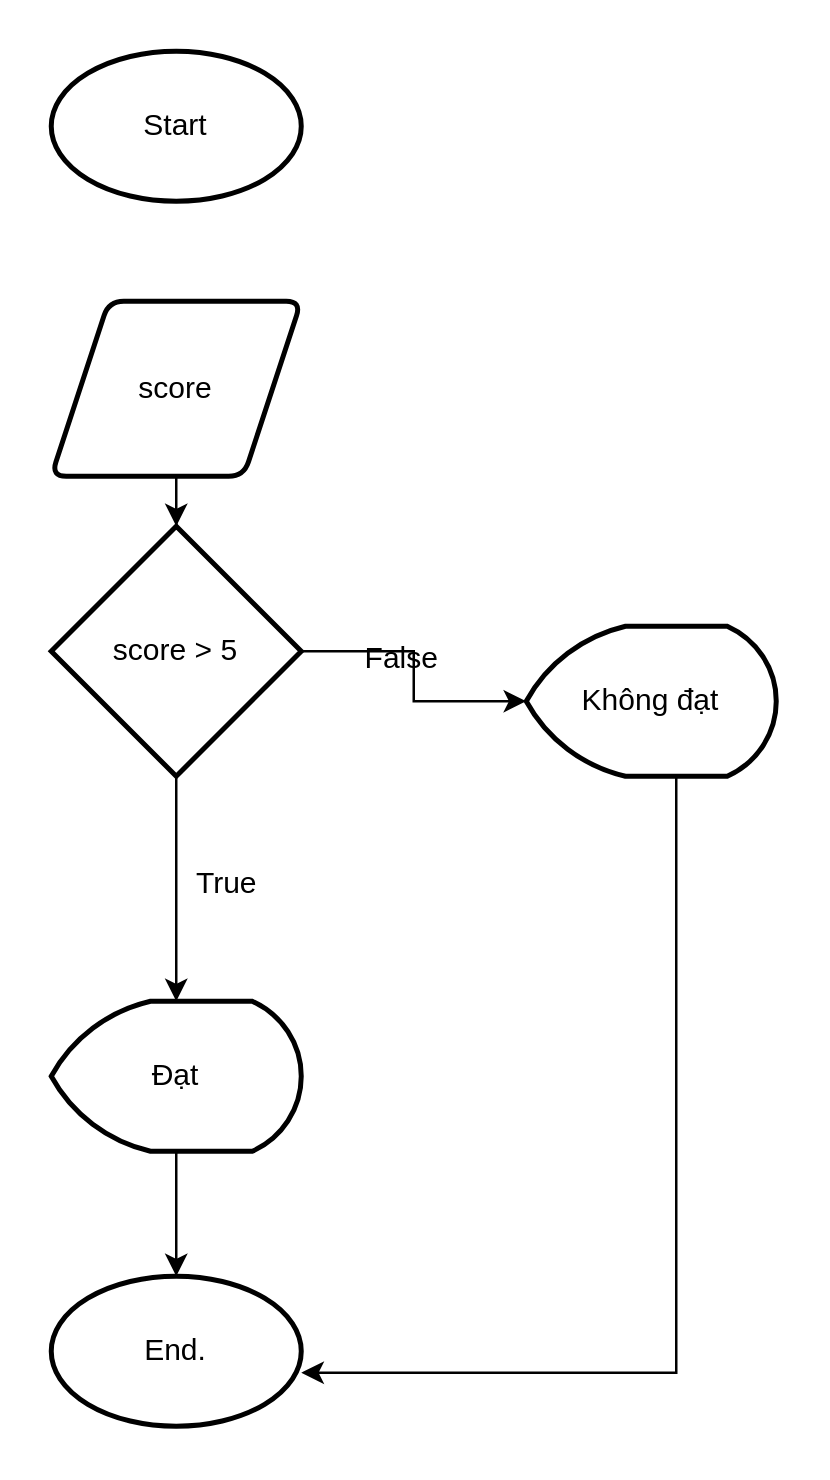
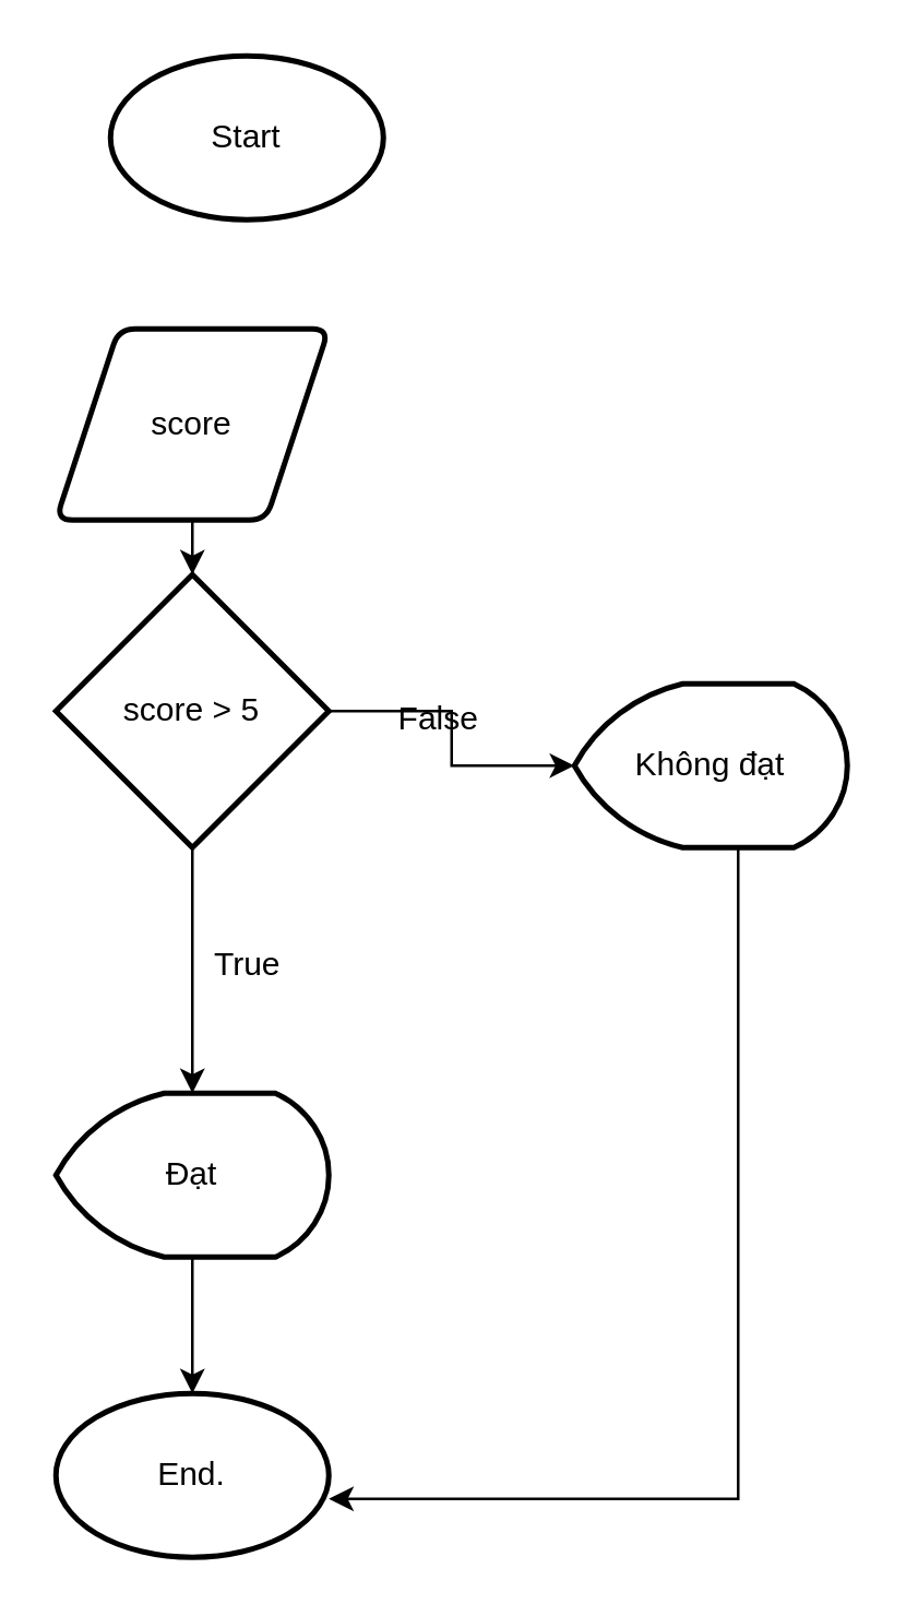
  <mxCell id="0" />
  <mxCell id="1" parent="0" />
- <mxCell id="2" value="Start" style="strokeWidth=2;html=1;shape=mxgraph.flowchart.start_1;whiteSpace=wrap;" vertex="1" parent="1"><mxGeometry x="20" y="20" width="100" height="60" as="geometry" /></mxCell>
+ <mxCell id="2" value="Start" style="strokeWidth=2;html=1;shape=mxgraph.flowchart.start_1;whiteSpace=wrap;" vertex="1" parent="1"><mxGeometry x="40" y="20" width="100" height="60" as="geometry" /></mxCell>
  <mxCell id="3" value="End." style="strokeWidth=2;html=1;shape=mxgraph.flowchart.start_1;whiteSpace=wrap;" vertex="1" parent="1"><mxGeometry x="20" y="510" width="100" height="60" as="geometry" /></mxCell>
  <mxCell id="4" style="edgeStyle=orthogonalEdgeStyle;rounded=0;orthogonalLoop=1;jettySize=auto;html=1;" edge="1" parent="1" source="5" target="7"><mxGeometry relative="1" as="geometry" /></mxCell>
  <mxCell id="5" value="score" style="shape=parallelogram;html=1;strokeWidth=2;perimeter=parallelogramPerimeter;whiteSpace=wrap;rounded=1;arcSize=12;size=0.23;" vertex="1" parent="1"><mxGeometry x="20" y="120" width="100" height="70" as="geometry" /></mxCell>
  <mxCell id="6" style="edgeStyle=orthogonalEdgeStyle;rounded=0;orthogonalLoop=1;jettySize=auto;html=1;" edge="1" parent="1" source="7" target="10"><mxGeometry relative="1" as="geometry" /></mxCell>
  <mxCell id="7" value="score &amp;gt; 5" style="strokeWidth=2;html=1;shape=mxgraph.flowchart.decision;whiteSpace=wrap;" vertex="1" parent="1"><mxGeometry x="20" y="210" width="100" height="100" as="geometry" /></mxCell>
  <mxCell id="8" style="edgeStyle=orthogonalEdgeStyle;rounded=0;orthogonalLoop=1;jettySize=auto;html=1;entryX=1;entryY=0.643;entryDx=0;entryDy=0;entryPerimeter=0;" edge="1" parent="1" source="9" target="3"><mxGeometry relative="1" as="geometry"><mxPoint x="260" y="550" as="targetPoint" /><Array as="points"><mxPoint x="270" y="549" /></Array></mxGeometry></mxCell>
  <mxCell id="9" value="Không đạt" style="strokeWidth=2;html=1;shape=mxgraph.flowchart.display;whiteSpace=wrap;" vertex="1" parent="1"><mxGeometry x="210" y="250" width="100" height="60" as="geometry" /></mxCell>
  <mxCell id="10" value="Đạt" style="strokeWidth=2;html=1;shape=mxgraph.flowchart.display;whiteSpace=wrap;" vertex="1" parent="1"><mxGeometry x="20" y="400" width="100" height="60" as="geometry" /></mxCell>
  <mxCell id="11" style="edgeStyle=orthogonalEdgeStyle;rounded=0;orthogonalLoop=1;jettySize=auto;html=1;entryX=0.5;entryY=0;entryDx=0;entryDy=0;entryPerimeter=0;" edge="1" parent="1" source="10" target="3"><mxGeometry relative="1" as="geometry" /></mxCell>
  <mxCell id="12" style="edgeStyle=orthogonalEdgeStyle;rounded=0;orthogonalLoop=1;jettySize=auto;html=1;entryX=0;entryY=0.5;entryDx=0;entryDy=0;entryPerimeter=0;" edge="1" parent="1" source="7" target="9"><mxGeometry relative="1" as="geometry" /></mxCell>
  <mxCell id="13" value="True" style="text;html=1;align=center;verticalAlign=middle;resizable=0;points=[];autosize=1;strokeColor=none;fillColor=none;" vertex="1" parent="1"><mxGeometry x="65" y="338" width="50" height="30" as="geometry" /></mxCell>
  <mxCell id="14" value="False" style="text;html=1;align=center;verticalAlign=middle;resizable=0;points=[];autosize=1;strokeColor=none;fillColor=none;" vertex="1" parent="1"><mxGeometry x="135" y="248" width="50" height="30" as="geometry" /></mxCell>
